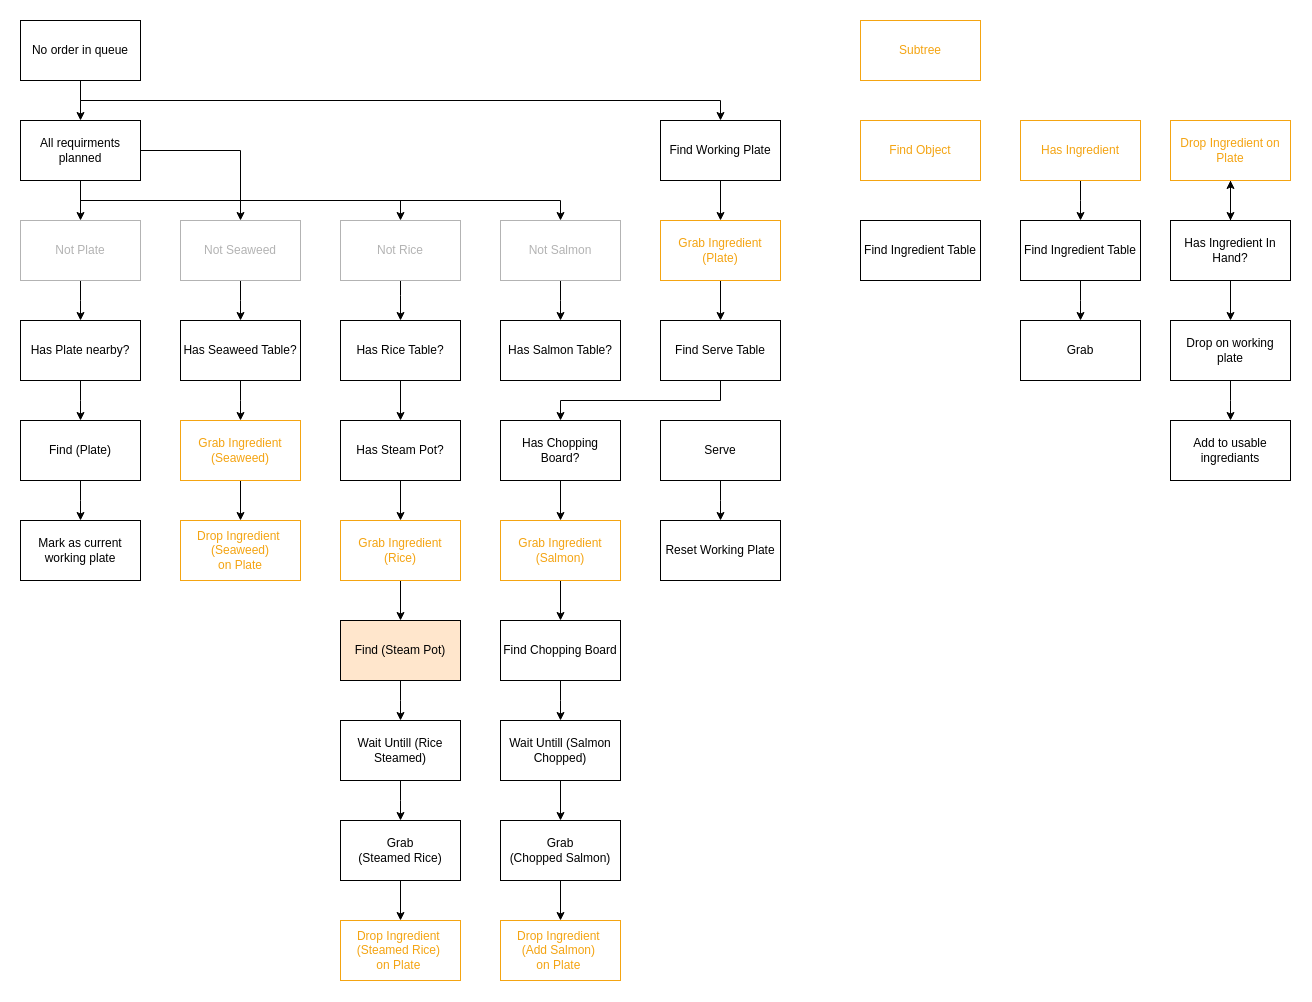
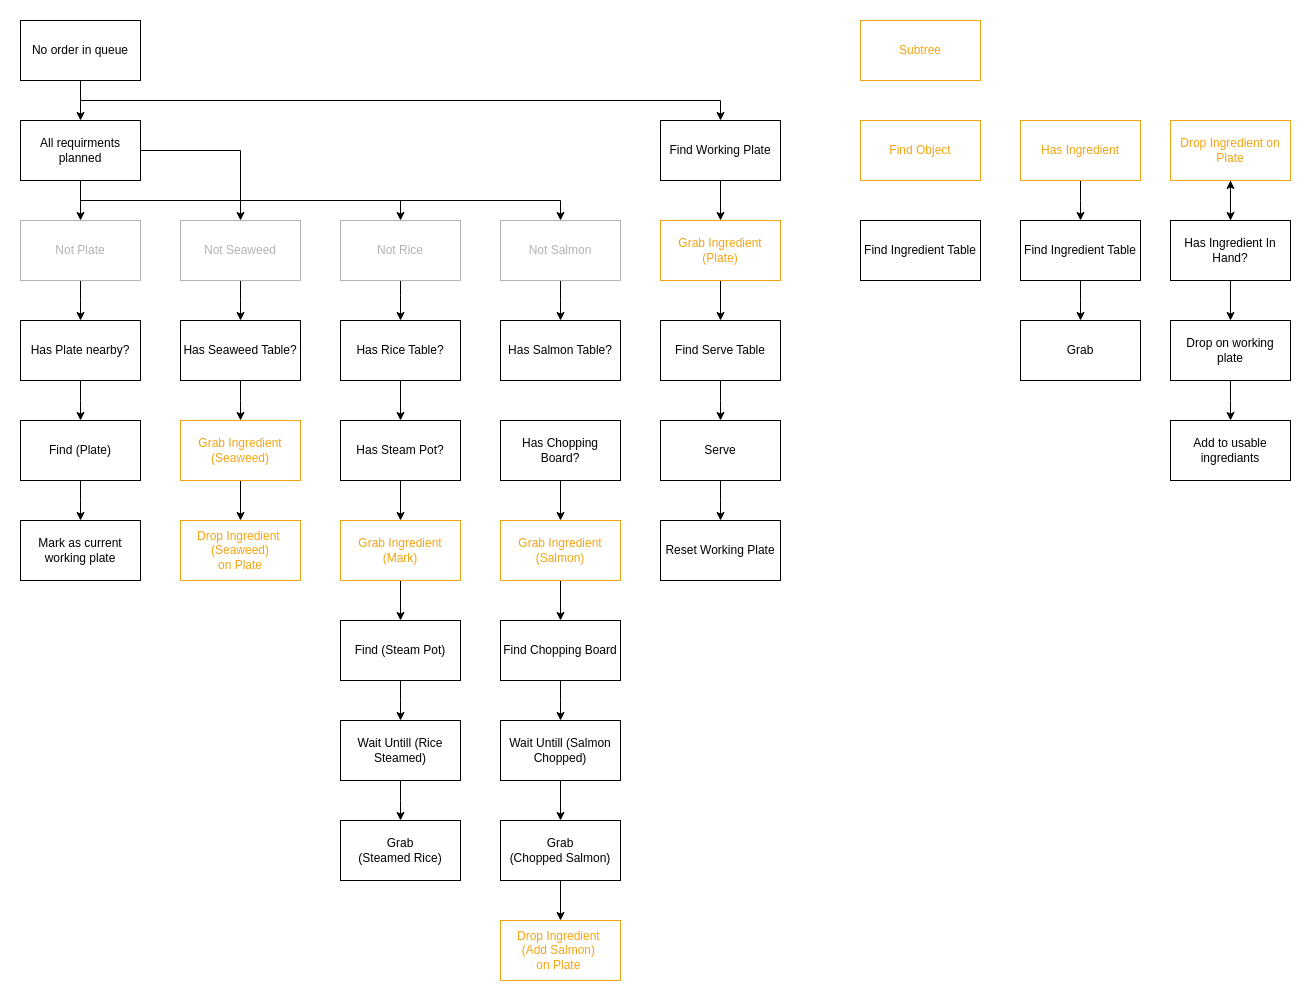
  <mxCell id="0" />
  <mxCell id="1" parent="0" />
  <mxCell id="2" style="edgeStyle=elbowEdgeStyle;rounded=0;orthogonalLoop=1;jettySize=auto;html=1;elbow=vertical;" parent="1" source="4" target="9" edge="1"><mxGeometry relative="1" as="geometry" /></mxCell>
  <mxCell id="3" style="edgeStyle=elbowEdgeStyle;rounded=0;orthogonalLoop=1;jettySize=auto;elbow=vertical;html=1;" parent="1" source="4" target="44" edge="1"><mxGeometry relative="1" as="geometry" /></mxCell>
  <mxCell id="4" value="No order in queue" style="rounded=0;whiteSpace=wrap;html=1;spacing=4;" parent="1" vertex="1"><mxGeometry x="20" y="20" width="120" height="60" as="geometry" /></mxCell>
  <mxCell id="5" style="edgeStyle=orthogonalEdgeStyle;rounded=0;orthogonalLoop=1;jettySize=auto;html=1;" parent="1" source="9" target="11" edge="1"><mxGeometry relative="1" as="geometry" /></mxCell>
  <mxCell id="6" style="edgeStyle=elbowEdgeStyle;rounded=0;orthogonalLoop=1;jettySize=auto;html=1;elbow=vertical;" parent="1" source="9" target="13" edge="1"><mxGeometry relative="1" as="geometry" /></mxCell>
  <mxCell id="7" style="edgeStyle=elbowEdgeStyle;rounded=0;orthogonalLoop=1;jettySize=auto;elbow=vertical;html=1;" parent="1" source="9" target="15" edge="1"><mxGeometry relative="1" as="geometry" /></mxCell>
  <mxCell id="8" style="edgeStyle=elbowEdgeStyle;rounded=0;orthogonalLoop=1;jettySize=auto;elbow=vertical;html=1;" parent="1" source="9" target="33" edge="1"><mxGeometry relative="1" as="geometry" /></mxCell>
  <mxCell id="9" value="All requirments planned" style="rounded=0;whiteSpace=wrap;html=1;spacing=4;" parent="1" vertex="1"><mxGeometry x="20" y="120" width="120" height="60" as="geometry" /></mxCell>
  <mxCell id="10" style="edgeStyle=elbowEdgeStyle;rounded=0;orthogonalLoop=1;jettySize=auto;elbow=vertical;html=1;" parent="1" source="11" target="17" edge="1"><mxGeometry relative="1" as="geometry" /></mxCell>
  <mxCell id="11" value="&lt;font color=&quot;#b3b3b3&quot;&gt;Not Seaweed&lt;/font&gt;" style="rounded=0;whiteSpace=wrap;html=1;spacing=4;strokeColor=#B3B3B3;" parent="1" vertex="1"><mxGeometry x="180" y="220" width="120" height="60" as="geometry" /></mxCell>
  <mxCell id="12" style="edgeStyle=elbowEdgeStyle;rounded=0;orthogonalLoop=1;jettySize=auto;elbow=vertical;html=1;" parent="1" target="19" edge="1"><mxGeometry relative="1" as="geometry"><mxPoint x="400" y="270" as="sourcePoint" /></mxGeometry></mxCell>
  <mxCell id="13" value="&lt;font color=&quot;#b3b3b3&quot;&gt;Not Rice&lt;/font&gt;" style="rounded=0;whiteSpace=wrap;html=1;spacing=4;strokeColor=#B3B3B3;" parent="1" vertex="1"><mxGeometry x="340" y="220" width="120" height="60" as="geometry" /></mxCell>
  <mxCell id="14" style="edgeStyle=elbowEdgeStyle;rounded=0;orthogonalLoop=1;jettySize=auto;elbow=vertical;html=1;" parent="1" source="15" target="25" edge="1"><mxGeometry relative="1" as="geometry"><mxPoint x="560" y="290" as="sourcePoint" /></mxGeometry></mxCell>
  <mxCell id="15" value="&lt;font color=&quot;#b3b3b3&quot;&gt;Not Salmon&lt;/font&gt;" style="rounded=0;whiteSpace=wrap;html=1;spacing=4;strokeColor=#B3B3B3;" parent="1" vertex="1"><mxGeometry x="500" y="220" width="120" height="60" as="geometry" /></mxCell>
  <mxCell id="16" style="edgeStyle=elbowEdgeStyle;rounded=0;orthogonalLoop=1;jettySize=auto;elbow=vertical;html=1;" parent="1" source="17" target="61" edge="1"><mxGeometry relative="1" as="geometry"><mxPoint x="240" y="420" as="targetPoint" /></mxGeometry></mxCell>
  <mxCell id="17" value="Has Seaweed Table?" style="rounded=0;whiteSpace=wrap;html=1;spacing=4;" parent="1" vertex="1"><mxGeometry x="180" y="320" width="120" height="60" as="geometry" /></mxCell>
  <mxCell id="18" value="" style="edgeStyle=orthogonalEdgeStyle;rounded=0;orthogonalLoop=1;jettySize=auto;html=1;" edge="1" parent="1" source="19" target="22"><mxGeometry relative="1" as="geometry" /></mxCell>
  <mxCell id="19" value="Has Rice Table?" style="rounded=0;whiteSpace=wrap;html=1;spacing=4;" parent="1" vertex="1"><mxGeometry x="340" y="320" width="120" height="60" as="geometry" /></mxCell>
  <mxCell id="20" style="edgeStyle=elbowEdgeStyle;rounded=0;orthogonalLoop=1;jettySize=auto;elbow=vertical;html=1;" parent="1" edge="1"><mxGeometry relative="1" as="geometry"><mxPoint x="700" y="490" as="sourcePoint" /></mxGeometry></mxCell>
  <mxCell id="21" value="" style="edgeStyle=orthogonalEdgeStyle;rounded=0;orthogonalLoop=1;jettySize=auto;html=1;" edge="1" parent="1" source="22" target="75"><mxGeometry relative="1" as="geometry" /></mxCell>
  <mxCell id="22" value="Has Steam Pot?" style="rounded=0;whiteSpace=wrap;html=1;spacing=4;" parent="1" vertex="1"><mxGeometry x="340" y="420" width="120" height="60" as="geometry" /></mxCell>
  <mxCell id="23" style="edgeStyle=elbowEdgeStyle;rounded=0;orthogonalLoop=1;jettySize=auto;elbow=vertical;html=1;" parent="1" source="24" target="42" edge="1"><mxGeometry relative="1" as="geometry" /></mxCell>
- <mxCell id="24" value="Find (Steam Pot)" style="rounded=0;whiteSpace=wrap;html=1;spacing=4;fillColor=#ffe6cc;" parent="1" vertex="1"><mxGeometry x="340" y="620" width="120" height="60" as="geometry" /></mxCell>
+ <mxCell id="24" value="Find (Steam Pot)" style="rounded=0;whiteSpace=wrap;html=1;spacing=4;" parent="1" vertex="1"><mxGeometry x="340" y="620" width="120" height="60" as="geometry" /></mxCell>
  <mxCell id="25" value="Has Salmon Table?" style="rounded=0;whiteSpace=wrap;html=1;spacing=4;" parent="1" vertex="1"><mxGeometry x="500" y="320" width="120" height="60" as="geometry" /></mxCell>
  <mxCell id="26" value="" style="edgeStyle=orthogonalEdgeStyle;rounded=0;orthogonalLoop=1;jettySize=auto;html=1;" edge="1" parent="1" source="27" target="77"><mxGeometry relative="1" as="geometry" /></mxCell>
  <mxCell id="27" value="Has Chopping Board?" style="rounded=0;whiteSpace=wrap;html=1;spacing=4;" parent="1" vertex="1"><mxGeometry x="500" y="420" width="120" height="60" as="geometry" /></mxCell>
  <mxCell id="28" style="edgeStyle=elbowEdgeStyle;rounded=0;orthogonalLoop=1;jettySize=auto;elbow=vertical;html=1;" parent="1" source="29" target="31" edge="1"><mxGeometry relative="1" as="geometry" /></mxCell>
  <mxCell id="29" value="Find Chopping Board" style="rounded=0;whiteSpace=wrap;html=1;spacing=4;" parent="1" vertex="1"><mxGeometry x="500" y="620" width="120" height="60" as="geometry" /></mxCell>
  <mxCell id="30" value="" style="edgeStyle=orthogonalEdgeStyle;rounded=0;orthogonalLoop=1;jettySize=auto;html=1;" edge="1" parent="1" source="31" target="71"><mxGeometry relative="1" as="geometry" /></mxCell>
  <mxCell id="31" value="Wait Untill (Salmon Chopped)" style="rounded=0;whiteSpace=wrap;html=1;spacing=4;" parent="1" vertex="1"><mxGeometry x="500" y="720" width="120" height="60" as="geometry" /></mxCell>
  <mxCell id="32" style="edgeStyle=elbowEdgeStyle;rounded=0;orthogonalLoop=1;jettySize=auto;elbow=vertical;html=1;" parent="1" source="33" target="35" edge="1"><mxGeometry relative="1" as="geometry"><mxPoint x="230" y="280" as="sourcePoint" /></mxGeometry></mxCell>
  <mxCell id="33" value="&lt;font color=&quot;#b3b3b3&quot;&gt;Not Plate&lt;/font&gt;" style="rounded=0;whiteSpace=wrap;html=1;spacing=4;strokeColor=#B3B3B3;" parent="1" vertex="1"><mxGeometry x="20" y="220" width="120" height="60" as="geometry" /></mxCell>
  <mxCell id="34" style="edgeStyle=elbowEdgeStyle;rounded=0;orthogonalLoop=1;jettySize=auto;elbow=vertical;html=1;" parent="1" source="35" target="37" edge="1"><mxGeometry relative="1" as="geometry" /></mxCell>
  <mxCell id="35" value="Has Plate nearby?" style="rounded=0;whiteSpace=wrap;html=1;spacing=4;" parent="1" vertex="1"><mxGeometry x="20" y="320" width="120" height="60" as="geometry" /></mxCell>
  <mxCell id="36" style="edgeStyle=elbowEdgeStyle;rounded=0;orthogonalLoop=1;jettySize=auto;elbow=vertical;html=1;entryX=0.5;entryY=0;entryDx=0;entryDy=0;" parent="1" source="37" target="40" edge="1"><mxGeometry relative="1" as="geometry"><mxPoint x="80" y="520" as="targetPoint" /></mxGeometry></mxCell>
  <mxCell id="37" value="Find (Plate)" style="rounded=0;whiteSpace=wrap;html=1;spacing=4;" parent="1" vertex="1"><mxGeometry x="20" y="420" width="120" height="60" as="geometry" /></mxCell>
  <mxCell id="38" style="edgeStyle=elbowEdgeStyle;rounded=0;orthogonalLoop=1;jettySize=auto;elbow=vertical;html=1;entryX=0.5;entryY=0;entryDx=0;entryDy=0;" parent="1" edge="1"><mxGeometry relative="1" as="geometry"><mxPoint x="80" y="390" as="sourcePoint" /></mxGeometry></mxCell>
  <mxCell id="39" style="edgeStyle=elbowEdgeStyle;rounded=0;orthogonalLoop=1;jettySize=auto;elbow=vertical;html=1;" parent="1" edge="1"><mxGeometry relative="1" as="geometry"><mxPoint x="80" y="490" as="sourcePoint" /></mxGeometry></mxCell>
  <mxCell id="40" value="Mark as current working plate" style="rounded=0;whiteSpace=wrap;html=1;spacing=4;" parent="1" vertex="1"><mxGeometry x="20" y="520" width="120" height="60" as="geometry" /></mxCell>
  <mxCell id="41" style="edgeStyle=elbowEdgeStyle;rounded=0;orthogonalLoop=1;jettySize=auto;elbow=vertical;html=1;" parent="1" source="42" target="68" edge="1"><mxGeometry relative="1" as="geometry"><mxPoint x="400" y="820" as="targetPoint" /></mxGeometry></mxCell>
  <mxCell id="42" value="Wait Untill (Rice Steamed)" style="rounded=0;whiteSpace=wrap;html=1;spacing=4;" parent="1" vertex="1"><mxGeometry x="340" y="720" width="120" height="60" as="geometry" /></mxCell>
  <mxCell id="43" value="" style="edgeStyle=orthogonalEdgeStyle;rounded=0;orthogonalLoop=1;jettySize=auto;html=1;" edge="1" parent="1" source="44" target="80"><mxGeometry relative="1" as="geometry" /></mxCell>
  <mxCell id="44" value="Find Working Plate" style="rounded=0;whiteSpace=wrap;html=1;spacing=4;" parent="1" vertex="1"><mxGeometry x="660" y="120" width="120" height="60" as="geometry" /></mxCell>
- <mxCell id="45" style="edgeStyle=elbowEdgeStyle;rounded=0;orthogonalLoop=1;jettySize=auto;elbow=vertical;html=1;" parent="1" source="46" target="27" edge="1"><mxGeometry relative="1" as="geometry" /></mxCell>
+ <mxCell id="45" style="edgeStyle=elbowEdgeStyle;rounded=0;orthogonalLoop=1;jettySize=auto;elbow=vertical;html=1;" parent="1" source="46" target="48" edge="1"><mxGeometry relative="1" as="geometry" /></mxCell>
  <mxCell id="46" value="Find&amp;nbsp;Serve Table" style="rounded=0;whiteSpace=wrap;html=1;spacing=4;" parent="1" vertex="1"><mxGeometry x="660" y="320" width="120" height="60" as="geometry" /></mxCell>
  <mxCell id="47" style="edgeStyle=elbowEdgeStyle;rounded=0;orthogonalLoop=1;jettySize=auto;elbow=vertical;html=1;" parent="1" source="48" target="49" edge="1"><mxGeometry relative="1" as="geometry" /></mxCell>
  <mxCell id="48" value="Serve" style="rounded=0;whiteSpace=wrap;html=1;spacing=4;" parent="1" vertex="1"><mxGeometry x="660" y="420" width="120" height="60" as="geometry" /></mxCell>
  <mxCell id="49" value="Reset Working Plate" style="rounded=0;whiteSpace=wrap;html=1;spacing=4;" parent="1" vertex="1"><mxGeometry x="660" y="520" width="120" height="60" as="geometry" /></mxCell>
  <mxCell id="50" style="edgeStyle=elbowEdgeStyle;rounded=0;orthogonalLoop=1;jettySize=auto;elbow=vertical;html=1;" parent="1" source="51" target="53" edge="1"><mxGeometry relative="1" as="geometry" /></mxCell>
  <mxCell id="51" value="&lt;font color=&quot;#f4a412&quot;&gt;Has Ingredient&lt;/font&gt;" style="rounded=0;whiteSpace=wrap;html=1;spacing=4;strokeColor=#F4A412;" parent="1" vertex="1"><mxGeometry x="1020" y="120" width="120" height="60" as="geometry" /></mxCell>
  <mxCell id="52" style="edgeStyle=elbowEdgeStyle;rounded=0;orthogonalLoop=1;jettySize=auto;elbow=vertical;html=1;" parent="1" source="53" target="54" edge="1"><mxGeometry relative="1" as="geometry" /></mxCell>
  <mxCell id="53" value="Find Ingredient Table" style="rounded=0;whiteSpace=wrap;html=1;spacing=4;" parent="1" vertex="1"><mxGeometry x="1020" y="220" width="120" height="60" as="geometry" /></mxCell>
  <mxCell id="54" value="Grab" style="rounded=0;whiteSpace=wrap;html=1;spacing=4;" parent="1" vertex="1"><mxGeometry x="1020" y="320" width="120" height="60" as="geometry" /></mxCell>
  <mxCell id="55" value="Drop on working plate" style="rounded=0;whiteSpace=wrap;html=1;spacing=4;" parent="1" vertex="1"><mxGeometry x="1170" y="320" width="120" height="60" as="geometry" /></mxCell>
  <mxCell id="56" style="edgeStyle=elbowEdgeStyle;rounded=0;orthogonalLoop=1;jettySize=auto;elbow=vertical;html=1;" parent="1" source="55" target="57" edge="1"><mxGeometry relative="1" as="geometry"><mxPoint x="1230" y="250" as="sourcePoint" /></mxGeometry></mxCell>
  <mxCell id="57" value="Add to usable ingrediants" style="rounded=0;whiteSpace=wrap;html=1;spacing=4;" parent="1" vertex="1"><mxGeometry x="1170" y="420" width="120" height="60" as="geometry" /></mxCell>
  <mxCell id="58" value="" style="edgeStyle=orthogonalEdgeStyle;rounded=0;orthogonalLoop=1;jettySize=auto;html=1;fontColor=#F4A412;" parent="1" source="59" target="65" edge="1"><mxGeometry relative="1" as="geometry" /></mxCell>
  <mxCell id="59" value="&lt;font color=&quot;#f4a412&quot;&gt;Drop&amp;nbsp;&lt;/font&gt;&lt;span style=&quot;color: rgb(244, 164, 18);&quot;&gt;Ingredient&amp;nbsp;&lt;/span&gt;&lt;font color=&quot;#f4a412&quot;&gt;on Plate&lt;/font&gt;" style="rounded=0;whiteSpace=wrap;html=1;spacing=4;strokeColor=#F4A412;" parent="1" vertex="1"><mxGeometry x="1170" y="120" width="120" height="60" as="geometry" /></mxCell>
  <mxCell id="60" style="edgeStyle=orthogonalEdgeStyle;rounded=0;orthogonalLoop=1;jettySize=auto;html=1;fontColor=#F4A412;" parent="1" source="61" target="62" edge="1"><mxGeometry relative="1" as="geometry" /></mxCell>
  <mxCell id="61" value="&lt;font color=&quot;#f4a412&quot;&gt;Grab Ingredient (Seaweed)&lt;/font&gt;" style="rounded=0;whiteSpace=wrap;html=1;spacing=4;strokeColor=#F4A412;" parent="1" vertex="1"><mxGeometry x="180" y="420" width="120" height="60" as="geometry" /></mxCell>
  <mxCell id="62" value="&lt;span style=&quot;color: rgb(244, 164, 18);&quot;&gt;Drop&amp;nbsp;&lt;/span&gt;&lt;span style=&quot;color: rgb(244, 164, 18);&quot;&gt;Ingredient&amp;nbsp;&lt;br&gt;&lt;/span&gt;&lt;span style=&quot;color: rgb(244, 164, 18);&quot;&gt;(Seaweed)&lt;/span&gt;&lt;span style=&quot;color: rgb(244, 164, 18);&quot;&gt;&lt;br&gt;on Plate&lt;/span&gt;" style="rounded=0;whiteSpace=wrap;html=1;spacing=4;strokeColor=#F4A412;" parent="1" vertex="1"><mxGeometry x="180" y="520" width="120" height="60" as="geometry" /></mxCell>
  <mxCell id="63" value="" style="edgeStyle=orthogonalEdgeStyle;rounded=0;orthogonalLoop=1;jettySize=auto;html=1;fontColor=#F4A412;" parent="1" source="65" target="55" edge="1"><mxGeometry relative="1" as="geometry" /></mxCell>
  <mxCell id="64" value="" style="edgeStyle=orthogonalEdgeStyle;rounded=0;orthogonalLoop=1;jettySize=auto;html=1;" edge="1" parent="1" source="65" target="59"><mxGeometry relative="1" as="geometry" /></mxCell>
  <mxCell id="65" value="Has Ingredient&amp;nbsp;In Hand?" style="rounded=0;whiteSpace=wrap;html=1;spacing=4;" parent="1" vertex="1"><mxGeometry x="1170" y="220" width="120" height="60" as="geometry" /></mxCell>
  <mxCell id="66" value="&lt;font color=&quot;#f4a412&quot;&gt;Subtree&lt;/font&gt;" style="rounded=0;whiteSpace=wrap;html=1;spacing=4;strokeColor=#F4A412;" vertex="1" parent="1"><mxGeometry x="860" y="20" width="120" height="60" as="geometry" /></mxCell>
- <mxCell id="67" value="" style="edgeStyle=orthogonalEdgeStyle;rounded=0;orthogonalLoop=1;jettySize=auto;html=1;" edge="1" parent="1" source="68" target="69"><mxGeometry relative="1" as="geometry" /></mxCell>
  <mxCell id="68" value="Grab&lt;br&gt;(Steamed Rice)" style="rounded=0;whiteSpace=wrap;html=1;spacing=4;" vertex="1" parent="1"><mxGeometry x="340" y="820" width="120" height="60" as="geometry" /></mxCell>
- <mxCell id="69" value="&lt;font color=&quot;#f4a412&quot;&gt;Drop&amp;nbsp;&lt;/font&gt;&lt;span style=&quot;color: rgb(244, 164, 18);&quot;&gt;Ingredient&amp;nbsp;&lt;br&gt;&lt;/span&gt;&lt;span style=&quot;color: rgb(244, 164, 18);&quot;&gt;(Steamed Rice)&amp;nbsp;&lt;br&gt;&lt;/span&gt;&lt;font color=&quot;#f4a412&quot;&gt;on Plate&amp;nbsp;&lt;/font&gt;" style="rounded=0;whiteSpace=wrap;html=1;spacing=4;strokeColor=#F4A412;" vertex="1" parent="1"><mxGeometry x="340" y="920" width="120" height="60" as="geometry" /></mxCell>
  <mxCell id="70" value="" style="edgeStyle=orthogonalEdgeStyle;rounded=0;orthogonalLoop=1;jettySize=auto;html=1;" edge="1" parent="1" source="71" target="72"><mxGeometry relative="1" as="geometry" /></mxCell>
  <mxCell id="71" value="Grab&lt;br&gt;(Chopped Salmon)" style="rounded=0;whiteSpace=wrap;html=1;spacing=4;" vertex="1" parent="1"><mxGeometry x="500" y="820" width="120" height="60" as="geometry" /></mxCell>
  <mxCell id="72" value="&lt;font color=&quot;#f4a412&quot;&gt;Drop&amp;nbsp;&lt;/font&gt;&lt;span style=&quot;color: rgb(244, 164, 18);&quot;&gt;Ingredient&amp;nbsp;&lt;br&gt;&lt;/span&gt;&lt;font color=&quot;#f4a412&quot;&gt;(Add Salmon)&amp;nbsp;&lt;/font&gt;&lt;br&gt;&lt;font color=&quot;#f4a412&quot;&gt;on Plate&amp;nbsp;&lt;/font&gt;" style="rounded=0;whiteSpace=wrap;html=1;spacing=4;strokeColor=#F4A412;" vertex="1" parent="1"><mxGeometry x="500" y="920" width="120" height="60" as="geometry" /></mxCell>
  <mxCell id="73" value="&lt;font color=&quot;#f4a412&quot;&gt;Find Object&lt;/font&gt;" style="rounded=0;whiteSpace=wrap;html=1;spacing=4;strokeColor=#F4A412;" vertex="1" parent="1"><mxGeometry x="860" y="120" width="120" height="60" as="geometry" /></mxCell>
  <mxCell id="74" value="" style="edgeStyle=orthogonalEdgeStyle;rounded=0;orthogonalLoop=1;jettySize=auto;html=1;" edge="1" parent="1" source="75" target="24"><mxGeometry relative="1" as="geometry" /></mxCell>
- <mxCell id="75" value="&lt;font color=&quot;#f4a412&quot;&gt;Grab Ingredient (Rice)&lt;/font&gt;" style="rounded=0;whiteSpace=wrap;html=1;spacing=4;strokeColor=#F4A412;" vertex="1" parent="1"><mxGeometry x="340" y="520" width="120" height="60" as="geometry" /></mxCell>
+ <mxCell id="75" value="&lt;font color=&quot;#f4a412&quot;&gt;Grab Ingredient (Mark)&lt;/font&gt;" style="rounded=0;whiteSpace=wrap;html=1;spacing=4;strokeColor=#F4A412;" vertex="1" parent="1"><mxGeometry x="340" y="520" width="120" height="60" as="geometry" /></mxCell>
  <mxCell id="76" value="" style="edgeStyle=orthogonalEdgeStyle;rounded=0;orthogonalLoop=1;jettySize=auto;html=1;" edge="1" parent="1" source="77" target="29"><mxGeometry relative="1" as="geometry" /></mxCell>
  <mxCell id="77" value="&lt;font color=&quot;#f4a412&quot;&gt;Grab Ingredient (Salmon)&lt;/font&gt;" style="rounded=0;whiteSpace=wrap;html=1;spacing=4;strokeColor=#F4A412;" vertex="1" parent="1"><mxGeometry x="500" y="520" width="120" height="60" as="geometry" /></mxCell>
  <mxCell id="78" value="Find Ingredient Table" style="rounded=0;whiteSpace=wrap;html=1;spacing=4;" vertex="1" parent="1"><mxGeometry x="860" y="220" width="120" height="60" as="geometry" /></mxCell>
  <mxCell id="79" value="" style="edgeStyle=orthogonalEdgeStyle;rounded=0;orthogonalLoop=1;jettySize=auto;html=1;" edge="1" parent="1" source="80" target="46"><mxGeometry relative="1" as="geometry" /></mxCell>
  <mxCell id="80" value="&lt;font color=&quot;#f4a412&quot;&gt;Grab Ingredient (Plate)&lt;/font&gt;" style="rounded=0;whiteSpace=wrap;html=1;spacing=4;strokeColor=#F4A412;" vertex="1" parent="1"><mxGeometry x="660" y="220" width="120" height="60" as="geometry" /></mxCell>
